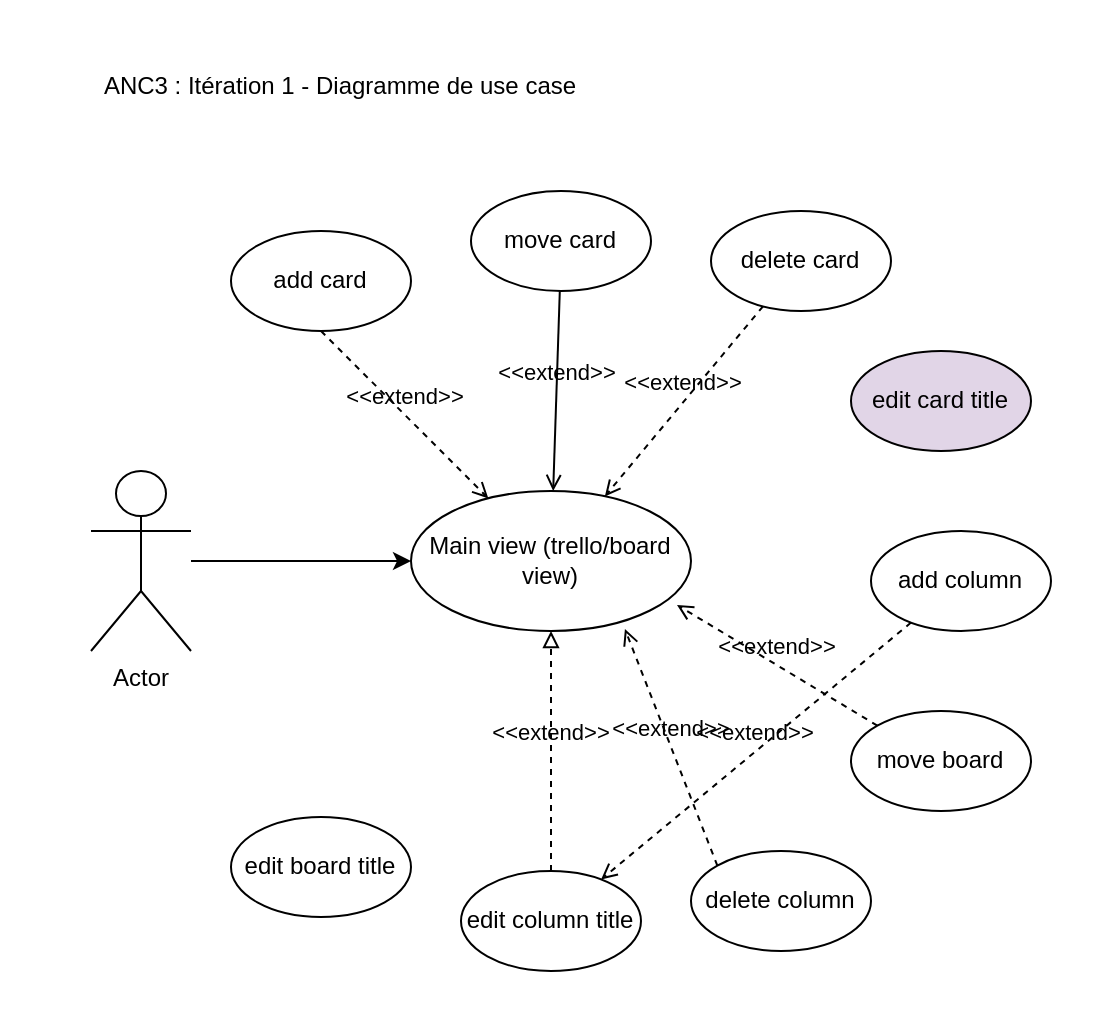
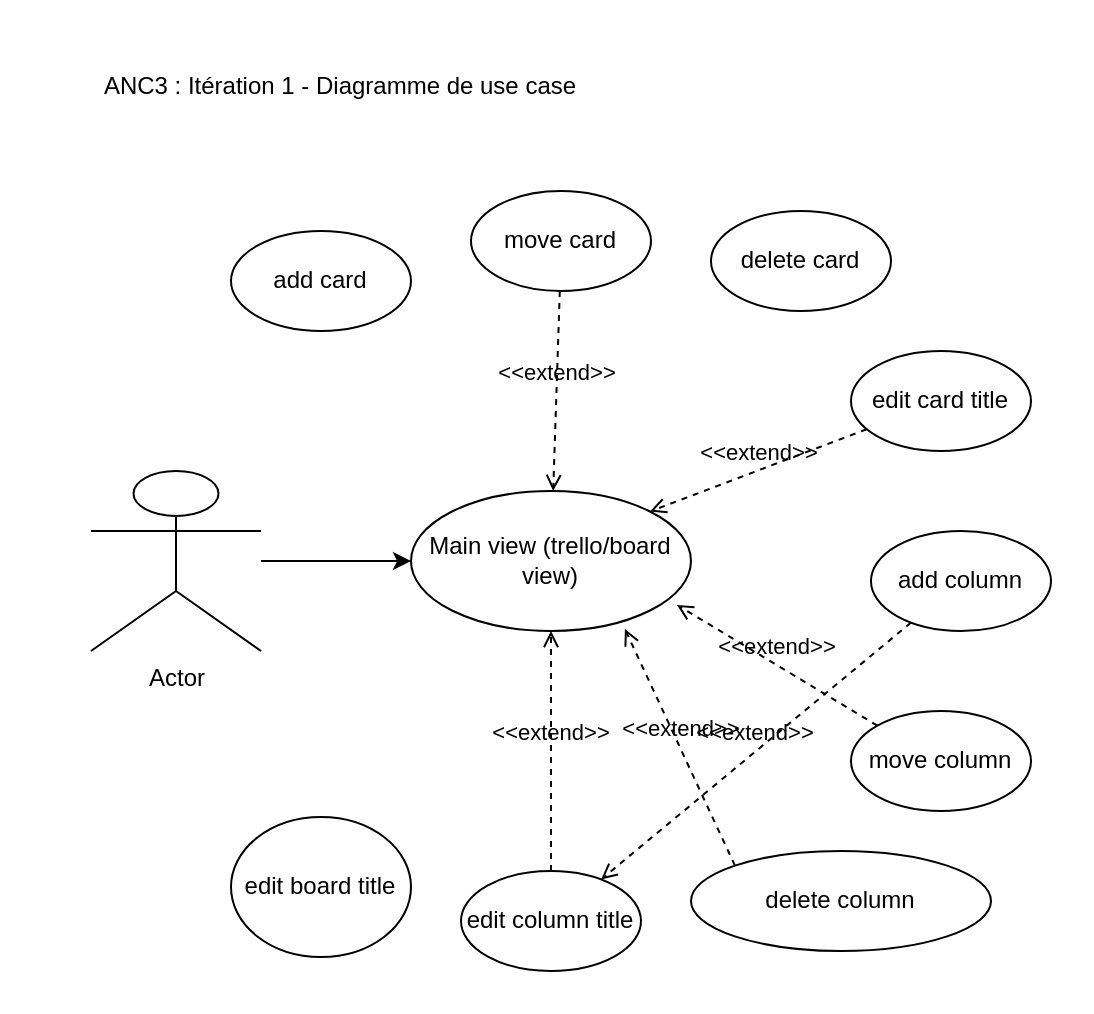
  <mxCell id="0" />
  <mxCell id="1" parent="0" />
- <mxCell id="2" value="Actor" style="shape=umlActor;verticalLabelPosition=bottom;verticalAlign=top;html=1;" parent="1" vertex="1"><mxGeometry x="45" y="235" width="50" height="90" as="geometry" /></mxCell>
+ <mxCell id="2" value="Actor" style="shape=umlActor;verticalLabelPosition=bottom;verticalAlign=top;html=1;" parent="1" vertex="1"><mxGeometry x="45" y="235" width="85" height="90" as="geometry" /></mxCell>
  <mxCell id="3" value="Main view (trello/board view)" style="ellipse;whiteSpace=wrap;html=1;" parent="1" vertex="1"><mxGeometry x="205" y="245" width="140" height="70" as="geometry" /></mxCell>
  <mxCell id="4" value="" style="endArrow=classic;html=1;" parent="1" source="2" target="3" edge="1"><mxGeometry width="50" height="50" relative="1" as="geometry"><mxPoint x="145" y="395" as="sourcePoint" /><mxPoint x="195" y="345" as="targetPoint" /></mxGeometry></mxCell>
  <mxCell id="5" value="add card" style="ellipse;whiteSpace=wrap;html=1;" parent="1" vertex="1"><mxGeometry x="115" y="115" width="90" height="50" as="geometry" /></mxCell>
  <mxCell id="6" value="move card" style="ellipse;whiteSpace=wrap;html=1;" parent="1" vertex="1"><mxGeometry x="235" y="95" width="90" height="50" as="geometry" /></mxCell>
  <mxCell id="7" value="delete card" style="ellipse;whiteSpace=wrap;html=1;" parent="1" vertex="1"><mxGeometry x="355" y="105" width="90" height="50" as="geometry" /></mxCell>
- <mxCell id="8" value="edit card title" style="ellipse;whiteSpace=wrap;html=1;fillColor=#e1d5e7;" parent="1" vertex="1"><mxGeometry x="425" y="175" width="90" height="50" as="geometry" /></mxCell>
+ <mxCell id="8" value="edit card title" style="ellipse;whiteSpace=wrap;html=1;" parent="1" vertex="1"><mxGeometry x="425" y="175" width="90" height="50" as="geometry" /></mxCell>
  <mxCell id="9" value="add column" style="ellipse;whiteSpace=wrap;html=1;" parent="1" vertex="1"><mxGeometry x="435" y="265" width="90" height="50" as="geometry" /></mxCell>
- <mxCell id="10" value="move board" style="ellipse;whiteSpace=wrap;html=1;" parent="1" vertex="1"><mxGeometry x="425" y="355" width="90" height="50" as="geometry" /></mxCell>
- <mxCell id="11" value="delete column" style="ellipse;whiteSpace=wrap;html=1;" parent="1" vertex="1"><mxGeometry x="345" y="425" width="90" height="50" as="geometry" /></mxCell>
+ <mxCell id="10" value="move column" style="ellipse;whiteSpace=wrap;html=1;" parent="1" vertex="1"><mxGeometry x="425" y="355" width="90" height="50" as="geometry" /></mxCell>
+ <mxCell id="11" value="delete column" style="ellipse;whiteSpace=wrap;html=1;" parent="1" vertex="1"><mxGeometry x="345" y="425" width="150" height="50" as="geometry" /></mxCell>
  <mxCell id="12" value="edit column title" style="ellipse;whiteSpace=wrap;html=1;" parent="1" vertex="1"><mxGeometry x="230" y="435" width="90" height="50" as="geometry" /></mxCell>
- <mxCell id="13" value="edit board title" style="ellipse;whiteSpace=wrap;html=1;" parent="1" vertex="1"><mxGeometry x="115" y="408" width="90" height="50" as="geometry" /></mxCell>
- <mxCell id="14" value="&amp;lt;&amp;lt;extend&amp;gt;&amp;gt;" style="html=1;verticalAlign=bottom;labelBackgroundColor=none;endArrow=block;endFill=0;dashed=1;entryX=0.5;entryY=1;entryDx=0;entryDy=0;" parent="1" source="12" target="3" edge="1"><mxGeometry width="160" relative="1" as="geometry"><mxPoint x="445" y="385" as="sourcePoint" /><mxPoint x="605" y="385" as="targetPoint" /></mxGeometry></mxCell>
+ <mxCell id="13" value="edit board title" style="ellipse;whiteSpace=wrap;html=1;" parent="1" vertex="1"><mxGeometry x="115" y="408" width="90" height="70" as="geometry" /></mxCell>
+ <mxCell id="14" value="&amp;lt;&amp;lt;extend&amp;gt;&amp;gt;" style="html=1;verticalAlign=bottom;labelBackgroundColor=none;endArrow=open;endFill=0;dashed=1;entryX=0.5;entryY=1;entryDx=0;entryDy=0;" parent="1" source="12" target="3" edge="1"><mxGeometry width="160" relative="1" as="geometry"><mxPoint x="445" y="385" as="sourcePoint" /><mxPoint x="605" y="385" as="targetPoint" /></mxGeometry></mxCell>
  <mxCell id="15" value="&amp;lt;&amp;lt;extend&amp;gt;&amp;gt;" style="html=1;verticalAlign=bottom;labelBackgroundColor=none;endArrow=open;endFill=0;dashed=1;entryX=0.764;entryY=0.986;entryDx=0;entryDy=0;entryPerimeter=0;exitX=0;exitY=0;exitDx=0;exitDy=0;" parent="1" source="11" target="3" edge="1"><mxGeometry width="160" relative="1" as="geometry"><mxPoint x="445" y="385" as="sourcePoint" /><mxPoint x="605" y="385" as="targetPoint" /></mxGeometry></mxCell>
  <mxCell id="16" value="&amp;lt;&amp;lt;extend&amp;gt;&amp;gt;" style="html=1;verticalAlign=bottom;labelBackgroundColor=none;endArrow=open;endFill=0;dashed=1;entryX=0.95;entryY=0.814;entryDx=0;entryDy=0;entryPerimeter=0;exitX=0;exitY=0;exitDx=0;exitDy=0;" parent="1" source="10" target="3" edge="1"><mxGeometry width="160" relative="1" as="geometry"><mxPoint x="445" y="385" as="sourcePoint" /><mxPoint x="605" y="385" as="targetPoint" /></mxGeometry></mxCell>
  <mxCell id="17" value="&amp;lt;&amp;lt;extend&amp;gt;&amp;gt;" style="html=1;verticalAlign=bottom;labelBackgroundColor=none;endArrow=open;endFill=0;dashed=1;" parent="1" source="9" target="12" edge="1"><mxGeometry width="160" relative="1" as="geometry"><mxPoint x="445" y="385" as="sourcePoint" /><mxPoint x="605" y="385" as="targetPoint" /></mxGeometry></mxCell>
- <mxCell id="19" value="&amp;lt;&amp;lt;extend&amp;gt;&amp;gt;" style="html=1;verticalAlign=bottom;labelBackgroundColor=none;endArrow=open;endFill=0;dashed=1;" parent="1" source="7" target="3" edge="1"><mxGeometry width="160" relative="1" as="geometry"><mxPoint x="445" y="385" as="sourcePoint" /><mxPoint x="605" y="385" as="targetPoint" /></mxGeometry></mxCell>
- <mxCell id="20" value="&amp;lt;&amp;lt;extend&amp;gt;&amp;gt;" style="html=1;verticalAlign=bottom;labelBackgroundColor=none;endArrow=open;endFill=0;dashed=0;" parent="1" source="6" target="3" edge="1"><mxGeometry width="160" relative="1" as="geometry"><mxPoint x="445" y="385" as="sourcePoint" /><mxPoint x="605" y="385" as="targetPoint" /></mxGeometry></mxCell>
- <mxCell id="21" value="&amp;lt;&amp;lt;extend&amp;gt;&amp;gt;" style="html=1;verticalAlign=bottom;labelBackgroundColor=none;endArrow=open;endFill=0;dashed=1;exitX=0.5;exitY=1;exitDx=0;exitDy=0;" parent="1" source="5" target="3" edge="1"><mxGeometry width="160" relative="1" as="geometry"><mxPoint x="445" y="385" as="sourcePoint" /><mxPoint x="605" y="385" as="targetPoint" /></mxGeometry></mxCell>
+ <mxCell id="18" value="&amp;lt;&amp;lt;extend&amp;gt;&amp;gt;" style="html=1;verticalAlign=bottom;labelBackgroundColor=none;endArrow=open;endFill=0;dashed=1;entryX=1;entryY=0;entryDx=0;entryDy=0;" parent="1" source="8" target="3" edge="1"><mxGeometry width="160" relative="1" as="geometry"><mxPoint x="445" y="385" as="sourcePoint" /><mxPoint x="605" y="385" as="targetPoint" /></mxGeometry></mxCell>
+ <mxCell id="20" value="&amp;lt;&amp;lt;extend&amp;gt;&amp;gt;" style="html=1;verticalAlign=bottom;labelBackgroundColor=none;endArrow=open;endFill=0;dashed=1;" parent="1" source="6" target="3" edge="1"><mxGeometry width="160" relative="1" as="geometry"><mxPoint x="445" y="385" as="sourcePoint" /><mxPoint x="605" y="385" as="targetPoint" /></mxGeometry></mxCell>
  <mxCell id="22" value="ANC3 : Itération 1 - Diagramme de use case" style="text;html=1;strokeColor=none;fillColor=none;align=center;verticalAlign=middle;whiteSpace=wrap;rounded=0;" vertex="1" parent="1"><mxGeometry x="20" y="20" width="300" height="45" as="geometry" /></mxCell>
